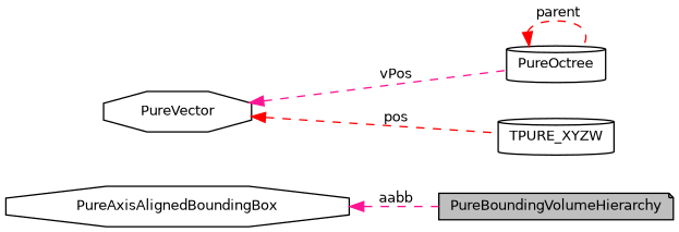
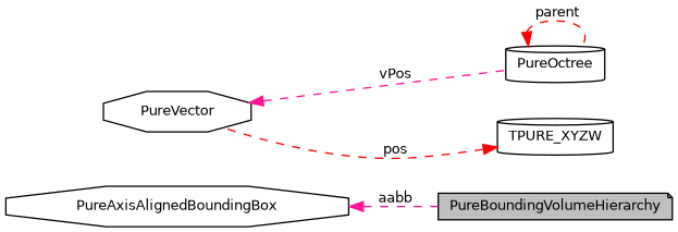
  digraph {
    rankdir=LR
    node [color=black fillcolor=white fontname=Helvetica fontsize=10 shape=cylinder style=filled]
    edge [color=red dir=back fontname=Helvetica fontsize=10 labelfontname=Helvetica labelfontsize=10 style=dashed]
    n1 [fillcolor=grey75 fontcolor=black height=0.2 label=PureBoundingVolumeHierarchy shape=note width=0.4]
    n2 [height=0.2 label=PureOctree width=0.4]
    n3 [height=0.2 label=PureVector shape=octagon width=0.4]
    n4 [height=0.2 label=PureAxisAlignedBoundingBox shape=octagon width=0.4]
    n5 [height=0.2 label=TPURE_XYZW width=0.4]
    n2 -> n2 [label=" parent"]
    n3 -> n2 [color=deeppink label=" vPos"]
    n4 -> n1 [color=deeppink label=" aabb"]
-   n3 -> n5 [label=" pos"]
+   n5 -> n3 [label=" pos"]
  }
